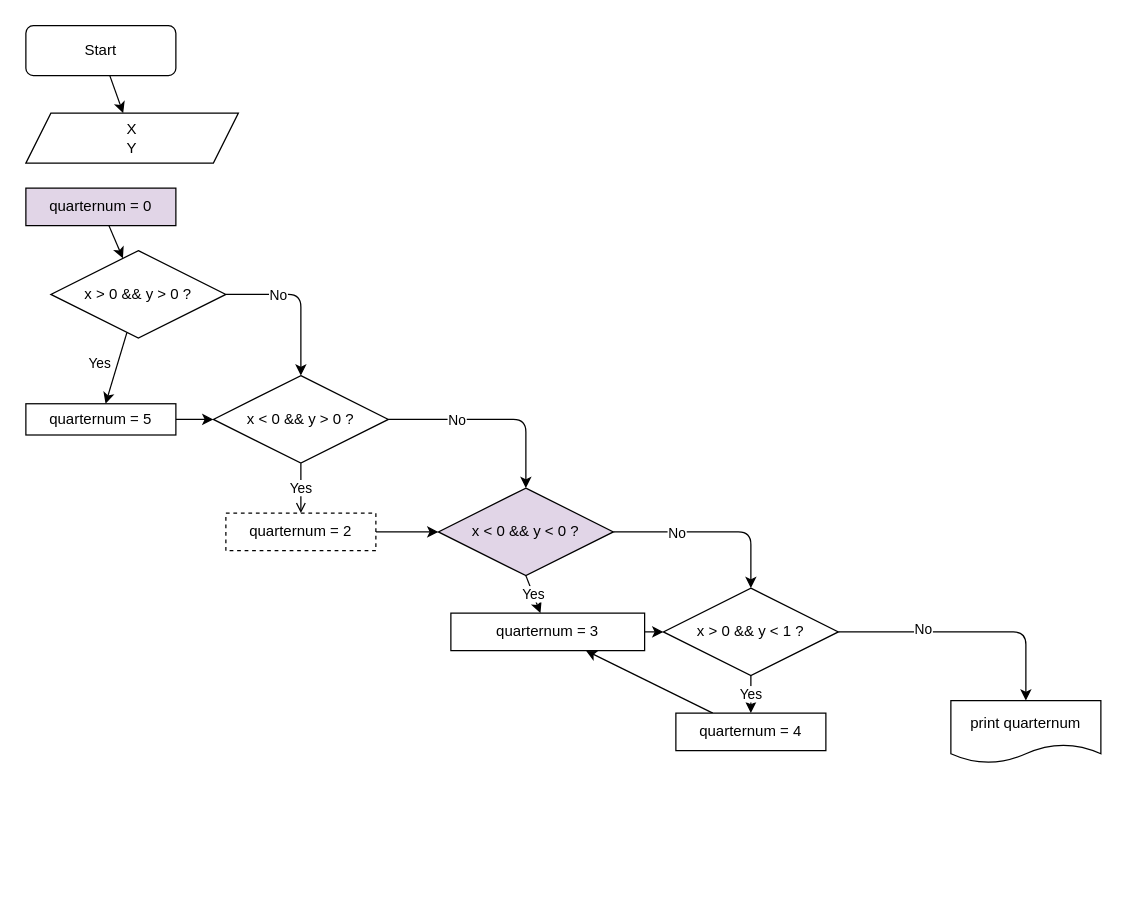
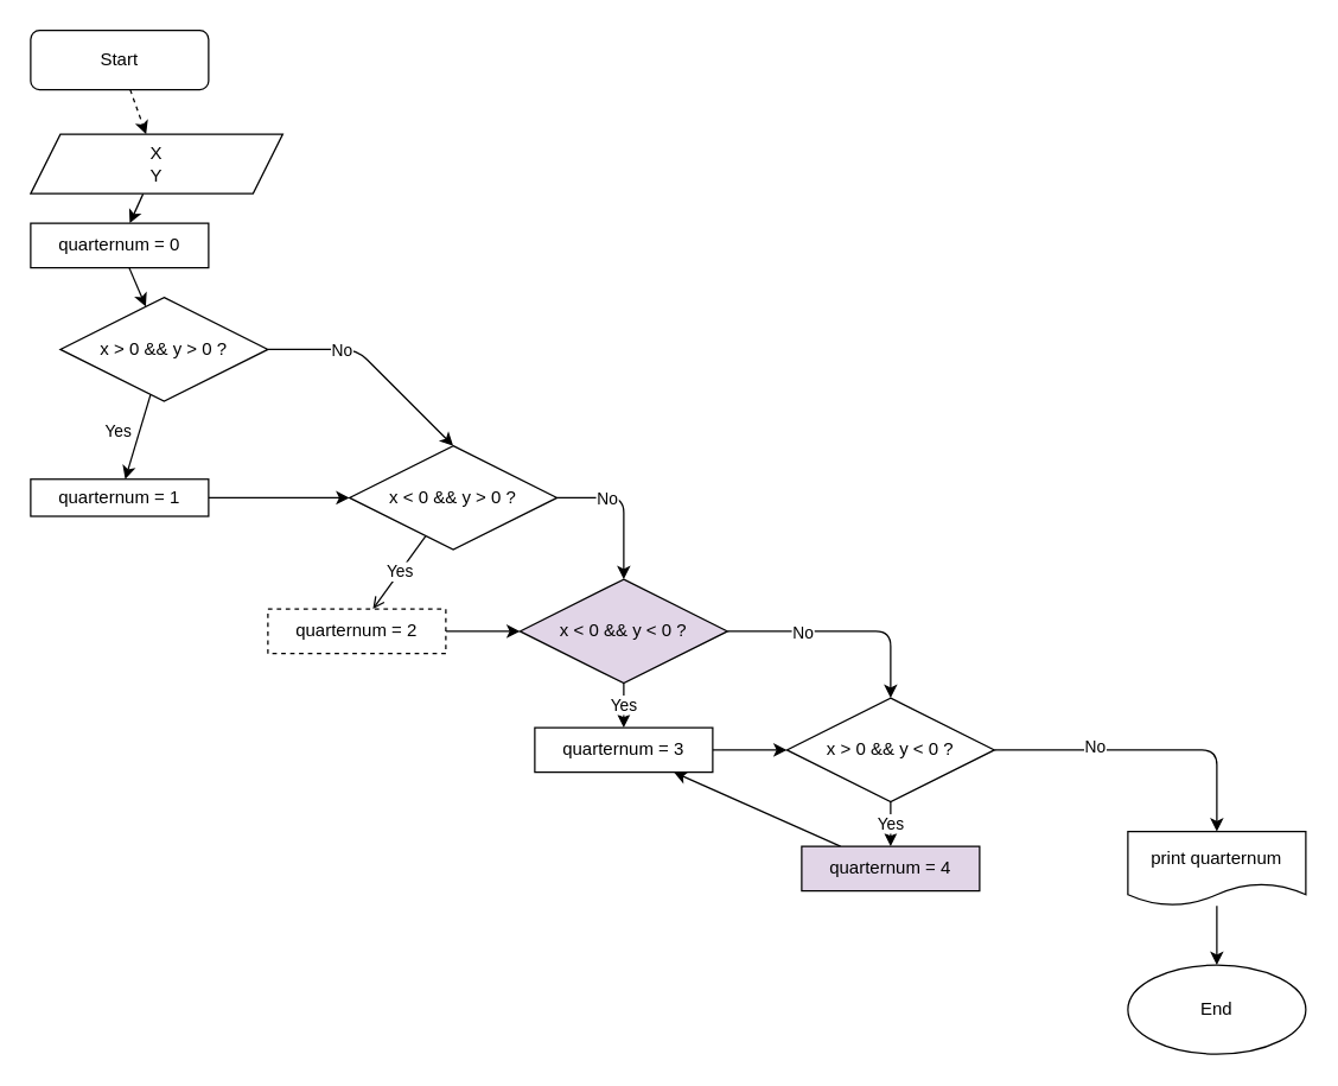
  <mxCell id="0" />
  <mxCell id="1" parent="0" />
- <mxCell id="2" value="" style="edgeStyle=none;html=1;fontColor=#000000;strokeColor=#000000;" edge="1" parent="1" source="3" target="5"><mxGeometry relative="1" as="geometry" /></mxCell>
+ <mxCell id="2" value="" style="edgeStyle=none;html=1;fontColor=#000000;strokeColor=#000000;dashed=1;" edge="1" parent="1" source="3" target="5"><mxGeometry relative="1" as="geometry" /></mxCell>
  <mxCell id="3" value="&lt;font color=&quot;#000000&quot;&gt;Start&lt;/font&gt;" style="whiteSpace=wrap;html=1;fillColor=#FFFFFF;rounded=1;" vertex="1" parent="1"><mxGeometry x="20" y="20" width="120" height="40" as="geometry" /></mxCell>
+ <mxCell id="4" value="" style="edgeStyle=none;html=1;fontColor=#000000;strokeColor=#000000;" edge="1" parent="1" source="5" target="11"><mxGeometry relative="1" as="geometry" /></mxCell>
  <mxCell id="5" value="&lt;font color=&quot;#000000&quot;&gt;X&lt;br&gt;Y&lt;/font&gt;" style="shape=parallelogram;perimeter=parallelogramPerimeter;whiteSpace=wrap;html=1;fixedSize=1;fillColor=#FFFFFF;" vertex="1" parent="1"><mxGeometry x="20" y="90" width="170" height="40" as="geometry" /></mxCell>
  <mxCell id="6" value="" style="edgeStyle=none;html=1;fontColor=#000000;strokeColor=#000000;exitX=1;exitY=0.5;exitDx=0;exitDy=0;entryX=0.5;entryY=0;entryDx=0;entryDy=0;" edge="1" parent="1" source="9" target="13"><mxGeometry relative="1" as="geometry"><Array as="points"><mxPoint x="240" y="235" /></Array></mxGeometry></mxCell>
  <mxCell id="7" value="&lt;span style=&quot;background-color: rgb(255 , 255 , 255)&quot;&gt;No&lt;/span&gt;" style="edgeLabel;html=1;align=center;verticalAlign=middle;resizable=0;points=[];fontColor=#000000;" vertex="1" connectable="0" parent="6"><mxGeometry x="-0.349" relative="1" as="geometry"><mxPoint as="offset" /></mxGeometry></mxCell>
  <mxCell id="8" value="" style="edgeStyle=none;html=1;fontColor=#000000;strokeColor=#000000;" edge="1" parent="1" source="9" target="15"><mxGeometry relative="1" as="geometry" /></mxCell>
  <mxCell id="9" value="&lt;font color=&quot;#000000&quot;&gt;x &amp;gt; 0 &amp;amp;&amp;amp; y &amp;gt; 0 ?&lt;/font&gt;" style="rhombus;whiteSpace=wrap;html=1;fillColor=#FFFFFF;" vertex="1" parent="1"><mxGeometry x="40" y="200" width="140" height="70" as="geometry" /></mxCell>
  <mxCell id="10" value="" style="edgeStyle=none;html=1;fontColor=#000000;strokeColor=#000000;" edge="1" parent="1" source="11" target="9"><mxGeometry relative="1" as="geometry" /></mxCell>
- <mxCell id="11" value="&lt;font color=&quot;#000000&quot;&gt;quarternum = 0&lt;/font&gt;" style="whiteSpace=wrap;html=1;fillColor=#e1d5e7;" vertex="1" parent="1"><mxGeometry x="20" y="150" width="120" height="30" as="geometry" /></mxCell>
+ <mxCell id="11" value="&lt;font color=&quot;#000000&quot;&gt;quarternum = 0&lt;/font&gt;" style="whiteSpace=wrap;html=1;fillColor=#FFFFFF;" vertex="1" parent="1"><mxGeometry x="20" y="150" width="120" height="30" as="geometry" /></mxCell>
  <mxCell id="12" value="&lt;meta charset=&quot;utf-8&quot;&gt;&lt;span style=&quot;color: rgb(0, 0, 0); font-family: helvetica; font-size: 11px; font-style: normal; font-weight: 400; letter-spacing: normal; text-align: center; text-indent: 0px; text-transform: none; word-spacing: 0px; background-color: rgb(255, 255, 255); display: inline; float: none;&quot;&gt;Yes&lt;/span&gt;" style="edgeStyle=none;html=1;fontColor=#000000;strokeColor=#000000;endArrow=open;" edge="1" parent="1" source="13" target="18"><mxGeometry relative="1" as="geometry" /></mxCell>
- <mxCell id="13" value="&lt;font color=&quot;#000000&quot;&gt;x &amp;lt; 0 &amp;amp;&amp;amp; y &amp;gt; 0 ?&lt;/font&gt;" style="rhombus;whiteSpace=wrap;html=1;fillColor=#FFFFFF;" vertex="1" parent="1"><mxGeometry x="170" y="300" width="140" height="70" as="geometry" /></mxCell>
+ <mxCell id="13" value="&lt;font color=&quot;#000000&quot;&gt;x &amp;lt; 0 &amp;amp;&amp;amp; y &amp;gt; 0 ?&lt;/font&gt;" style="rhombus;whiteSpace=wrap;html=1;fillColor=#FFFFFF;" vertex="1" parent="1"><mxGeometry x="235" y="300" width="140" height="70" as="geometry" /></mxCell>
  <mxCell id="14" value="" style="edgeStyle=none;html=1;fontColor=#000000;strokeColor=#000000;" edge="1" parent="1" source="15" target="13"><mxGeometry relative="1" as="geometry" /></mxCell>
- <mxCell id="15" value="&lt;span style=&quot;color: rgb(0 , 0 , 0)&quot;&gt;quarternum = 5&lt;/span&gt;" style="whiteSpace=wrap;html=1;fillColor=#FFFFFF;" vertex="1" parent="1"><mxGeometry x="20" y="322.5" width="120" height="25" as="geometry" /></mxCell>
+ <mxCell id="15" value="&lt;span style=&quot;color: rgb(0 , 0 , 0)&quot;&gt;quarternum = 1&lt;/span&gt;" style="whiteSpace=wrap;html=1;fillColor=#FFFFFF;" vertex="1" parent="1"><mxGeometry x="20" y="322.5" width="120" height="25" as="geometry" /></mxCell>
  <mxCell id="16" value="&lt;span style=&quot;background-color: rgb(255 , 255 , 255)&quot;&gt;Yes&lt;/span&gt;" style="edgeLabel;html=1;align=center;verticalAlign=middle;resizable=0;points=[];fontColor=#000000;" vertex="1" connectable="0" parent="1"><mxGeometry x="210.526" y="245" as="geometry"><mxPoint x="-132" y="44" as="offset" /></mxGeometry></mxCell>
  <mxCell id="17" value="" style="edgeStyle=none;html=1;fontColor=#000000;strokeColor=#000000;" edge="1" parent="1" source="18" target="19"><mxGeometry relative="1" as="geometry" /></mxCell>
  <mxCell id="18" value="&lt;span style=&quot;color: rgb(0 , 0 , 0)&quot;&gt;quarternum = 2&lt;/span&gt;" style="whiteSpace=wrap;html=1;fillColor=#FFFFFF;dashed=1;" vertex="1" parent="1"><mxGeometry x="180" y="410" width="120" height="30" as="geometry" /></mxCell>
  <mxCell id="19" value="&lt;font color=&quot;#000000&quot;&gt;x &amp;lt; 0 &amp;amp;&amp;amp; y &amp;lt; 0 ?&lt;/font&gt;" style="rhombus;whiteSpace=wrap;html=1;fillColor=#e1d5e7;" vertex="1" parent="1"><mxGeometry x="350" y="390" width="140" height="70" as="geometry" /></mxCell>
  <mxCell id="20" value="" style="edgeStyle=none;html=1;fontColor=#000000;strokeColor=#000000;exitX=1;exitY=0.5;exitDx=0;exitDy=0;entryX=0.5;entryY=0;entryDx=0;entryDy=0;" edge="1" parent="1" source="13" target="19"><mxGeometry relative="1" as="geometry"><mxPoint x="160" y="245" as="sourcePoint" /><mxPoint x="250" y="310" as="targetPoint" /><Array as="points"><mxPoint x="420" y="335" /></Array></mxGeometry></mxCell>
  <mxCell id="21" value="&lt;span style=&quot;background-color: rgb(255 , 255 , 255)&quot;&gt;No&lt;/span&gt;" style="edgeLabel;html=1;align=center;verticalAlign=middle;resizable=0;points=[];fontColor=#000000;" vertex="1" connectable="0" parent="20"><mxGeometry x="-0.349" relative="1" as="geometry"><mxPoint as="offset" /></mxGeometry></mxCell>
  <mxCell id="22" value="&lt;meta charset=&quot;utf-8&quot;&gt;&lt;span style=&quot;color: rgb(0, 0, 0); font-family: helvetica; font-size: 11px; font-style: normal; font-weight: 400; letter-spacing: normal; text-align: center; text-indent: 0px; text-transform: none; word-spacing: 0px; background-color: rgb(255, 255, 255); display: inline; float: none;&quot;&gt;Yes&lt;/span&gt;" style="edgeStyle=none;html=1;fontColor=#000000;strokeColor=#000000;" edge="1" parent="1" target="24"><mxGeometry relative="1" as="geometry"><mxPoint x="420" y="460" as="sourcePoint" /></mxGeometry></mxCell>
  <mxCell id="23" value="" style="edgeStyle=none;html=1;fontColor=#000000;strokeColor=#000000;exitX=1;exitY=0.5;exitDx=0;exitDy=0;entryX=0;entryY=0.5;entryDx=0;entryDy=0;" edge="1" parent="1" source="24" target="26"><mxGeometry relative="1" as="geometry"><mxPoint x="530" y="520" as="targetPoint" /></mxGeometry></mxCell>
- <mxCell id="24" value="&lt;span style=&quot;color: rgb(0 , 0 , 0)&quot;&gt;quarternum = 3&lt;/span&gt;" style="whiteSpace=wrap;html=1;fillColor=#FFFFFF;" vertex="1" parent="1"><mxGeometry x="360" y="490" width="155" height="30" as="geometry" /></mxCell>
+ <mxCell id="24" value="&lt;span style=&quot;color: rgb(0 , 0 , 0)&quot;&gt;quarternum = 3&lt;/span&gt;" style="whiteSpace=wrap;html=1;fillColor=#FFFFFF;" vertex="1" parent="1"><mxGeometry x="360" y="490" width="120" height="30" as="geometry" /></mxCell>
  <mxCell id="25" value="" style="edgeStyle=none;html=1;fontColor=#000000;strokeColor=#000000;exitX=1;exitY=0.5;exitDx=0;exitDy=0;" edge="1" parent="1" source="26" target="33"><mxGeometry relative="1" as="geometry"><Array as="points"><mxPoint x="820" y="505" /></Array></mxGeometry></mxCell>
- <mxCell id="26" value="&lt;font color=&quot;#000000&quot;&gt;x &amp;gt; 0 &amp;amp;&amp;amp; y &amp;lt; 1 ?&lt;/font&gt;" style="rhombus;whiteSpace=wrap;html=1;fillColor=#FFFFFF;" vertex="1" parent="1"><mxGeometry x="530" y="470" width="140" height="70" as="geometry" /></mxCell>
+ <mxCell id="26" value="&lt;font color=&quot;#000000&quot;&gt;x &amp;gt; 0 &amp;amp;&amp;amp; y &amp;lt; 0 ?&lt;/font&gt;" style="rhombus;whiteSpace=wrap;html=1;fillColor=#FFFFFF;" vertex="1" parent="1"><mxGeometry x="530" y="470" width="140" height="70" as="geometry" /></mxCell>
  <mxCell id="27" value="" style="edgeStyle=none;html=1;fontColor=#000000;strokeColor=#000000;exitX=1;exitY=0.5;exitDx=0;exitDy=0;entryX=0.5;entryY=0;entryDx=0;entryDy=0;" edge="1" parent="1" target="26" source="19"><mxGeometry relative="1" as="geometry"><mxPoint x="490" y="430" as="sourcePoint" /><mxPoint x="600" y="480" as="targetPoint" /><Array as="points"><mxPoint x="600" y="425" /></Array></mxGeometry></mxCell>
  <mxCell id="28" value="&lt;span style=&quot;background-color: rgb(255 , 255 , 255)&quot;&gt;No&lt;/span&gt;" style="edgeLabel;html=1;align=center;verticalAlign=middle;resizable=0;points=[];fontColor=#000000;" vertex="1" connectable="0" parent="27"><mxGeometry x="-0.349" relative="1" as="geometry"><mxPoint as="offset" /></mxGeometry></mxCell>
  <mxCell id="29" value="&lt;meta charset=&quot;utf-8&quot;&gt;&lt;span style=&quot;color: rgb(0, 0, 0); font-family: helvetica; font-size: 11px; font-style: normal; font-weight: 400; letter-spacing: normal; text-align: center; text-indent: 0px; text-transform: none; word-spacing: 0px; background-color: rgb(255, 255, 255); display: inline; float: none;&quot;&gt;Yes&lt;/span&gt;" style="edgeStyle=none;html=1;fontColor=#000000;strokeColor=#000000;" edge="1" parent="1" target="31"><mxGeometry relative="1" as="geometry"><mxPoint x="600" y="540" as="sourcePoint" /></mxGeometry></mxCell>
  <mxCell id="30" value="" style="edgeStyle=none;html=1;fontColor=#000000;strokeColor=#000000;" edge="1" parent="1" source="31" target="24"><mxGeometry relative="1" as="geometry" /></mxCell>
- <mxCell id="31" value="&lt;span style=&quot;color: rgb(0 , 0 , 0)&quot;&gt;quarternum = 4&lt;/span&gt;" style="whiteSpace=wrap;html=1;fillColor=#FFFFFF;" vertex="1" parent="1"><mxGeometry x="540" y="570" width="120" height="30" as="geometry" /></mxCell>
+ <mxCell id="31" value="&lt;span style=&quot;color: rgb(0 , 0 , 0)&quot;&gt;quarternum = 4&lt;/span&gt;" style="whiteSpace=wrap;html=1;fillColor=#e1d5e7;" vertex="1" parent="1"><mxGeometry x="540" y="570" width="120" height="30" as="geometry" /></mxCell>
+ <mxCell id="32" value="" style="edgeStyle=none;html=1;fontColor=#000000;strokeColor=#000000;" edge="1" parent="1" source="33" target="35"><mxGeometry relative="1" as="geometry" /></mxCell>
  <mxCell id="33" value="&lt;span style=&quot;color: rgb(0 , 0 , 0)&quot;&gt;print quarternum&lt;/span&gt;" style="shape=document;whiteSpace=wrap;html=1;boundedLbl=1;fillColor=#FFFFFF;" vertex="1" parent="1"><mxGeometry x="760" y="560" width="120" height="50" as="geometry" /></mxCell>
  <mxCell id="34" value="&lt;span style=&quot;background-color: rgb(255 , 255 , 255)&quot;&gt;No&lt;/span&gt;" style="edgeLabel;html=1;align=center;verticalAlign=middle;resizable=0;points=[];fontColor=#000000;" vertex="1" connectable="0" parent="1"><mxGeometry x="550.526" y="440" as="geometry"><mxPoint x="187" y="62" as="offset" /></mxGeometry></mxCell>
+ <mxCell id="35" value="&lt;font color=&quot;#000000&quot;&gt;End&lt;/font&gt;" style="ellipse;whiteSpace=wrap;html=1;fillColor=#FFFFFF;" vertex="1" parent="1"><mxGeometry x="760" y="650" width="120" height="60" as="geometry" /></mxCell>
